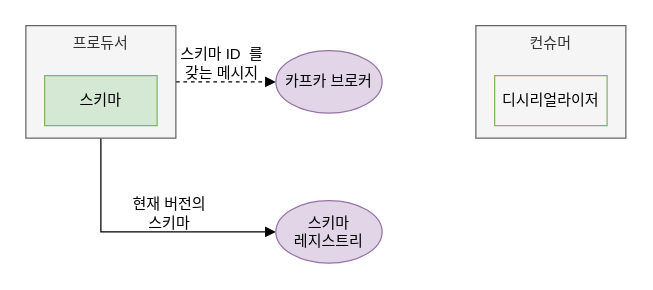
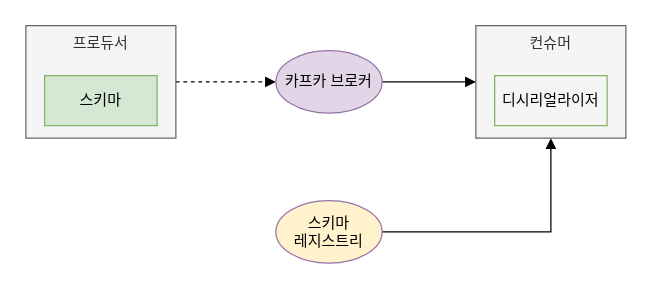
  <mxCell id="0" />
  <mxCell id="1" parent="0" />
  <mxCell id="2" style="edgeStyle=orthogonalEdgeStyle;rounded=0;orthogonalLoop=1;jettySize=auto;html=1;entryX=0;entryY=0.5;entryDx=0;entryDy=0;endArrow=block;endFill=1;dashed=1;" edge="1" parent="1" source="4" target="9"><mxGeometry relative="1" as="geometry" /></mxCell>
- <mxCell id="3" style="edgeStyle=orthogonalEdgeStyle;rounded=0;orthogonalLoop=1;jettySize=auto;html=1;entryX=0;entryY=0.5;entryDx=0;entryDy=0;endArrow=block;endFill=1;" edge="1" parent="1" source="4" target="11"><mxGeometry relative="1" as="geometry"><Array as="points"><mxPoint x="80" y="185" /></Array></mxGeometry></mxCell>
  <mxCell id="4" value="프로듀서" style="rounded=0;whiteSpace=wrap;html=1;verticalAlign=top;fillColor=#f5f5f5;fontColor=#333333;strokeColor=#666666;" vertex="1" parent="1"><mxGeometry x="20" y="20" width="120" height="90" as="geometry" /></mxCell>
  <mxCell id="5" value="스키마" style="rounded=0;whiteSpace=wrap;html=1;fillColor=#d5e8d4;strokeColor=#82b366;" vertex="1" parent="1"><mxGeometry x="35" y="60" width="90" height="40" as="geometry" /></mxCell>
  <mxCell id="6" value="컨슈머" style="rounded=0;whiteSpace=wrap;html=1;verticalAlign=top;fillColor=#f5f5f5;fontColor=#333333;strokeColor=#666666;" vertex="1" parent="1"><mxGeometry x="380" y="20" width="120" height="90" as="geometry" /></mxCell>
  <mxCell id="7" value="디시리얼라이저" style="rounded=0;whiteSpace=wrap;html=1;fillColor=#f5f5f5;strokeColor=#82b366;" vertex="1" parent="1"><mxGeometry x="395" y="60" width="90" height="40" as="geometry" /></mxCell>
+ <mxCell id="8" style="edgeStyle=orthogonalEdgeStyle;rounded=0;orthogonalLoop=1;jettySize=auto;html=1;entryX=0;entryY=0.5;entryDx=0;entryDy=0;endArrow=block;endFill=1;" edge="1" parent="1" source="9" target="6"><mxGeometry relative="1" as="geometry" /></mxCell>
  <mxCell id="9" value="카프카 브로커" style="ellipse;whiteSpace=wrap;html=1;fillColor=#e1d5e7;strokeColor=#9673a6;" vertex="1" parent="1"><mxGeometry x="220" y="40" width="85" height="50" as="geometry" /></mxCell>
- <mxCell id="11" value="스키마&lt;br&gt;레지스트리" style="ellipse;whiteSpace=wrap;html=1;fillColor=#e1d5e7;strokeColor=#9673a6;" vertex="1" parent="1"><mxGeometry x="220" y="160" width="85" height="50" as="geometry" /></mxCell>
- <mxCell id="12" value="스키마 ID&amp;nbsp; 를 갖는 메시지" style="text;html=1;strokeColor=none;fillColor=none;align=center;verticalAlign=middle;whiteSpace=wrap;rounded=0;" vertex="1" parent="1"><mxGeometry x="142" y="30" width="70" height="40" as="geometry" /></mxCell>
- <mxCell id="13" value="현재 버전의 스키마" style="text;html=1;strokeColor=none;fillColor=none;align=center;verticalAlign=middle;whiteSpace=wrap;rounded=0;" vertex="1" parent="1"><mxGeometry x="100" y="150" width="70" height="40" as="geometry" /></mxCell>
+ <mxCell id="10" style="edgeStyle=orthogonalEdgeStyle;rounded=0;orthogonalLoop=1;jettySize=auto;html=1;entryX=0.5;entryY=1;entryDx=0;entryDy=0;endArrow=block;endFill=1;" edge="1" parent="1" source="11" target="6"><mxGeometry relative="1" as="geometry" /></mxCell>
+ <mxCell id="11" value="스키마&lt;br&gt;레지스트리" style="ellipse;whiteSpace=wrap;html=1;fillColor=#fff2cc;strokeColor=#9673a6;" vertex="1" parent="1"><mxGeometry x="220" y="160" width="85" height="50" as="geometry" /></mxCell>
